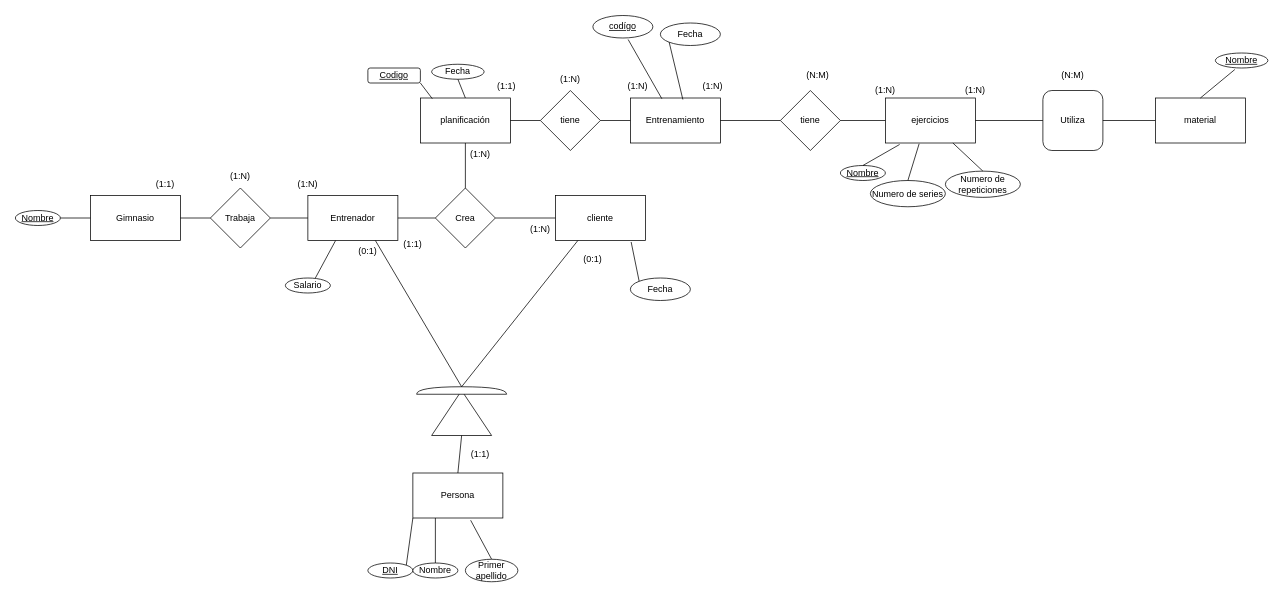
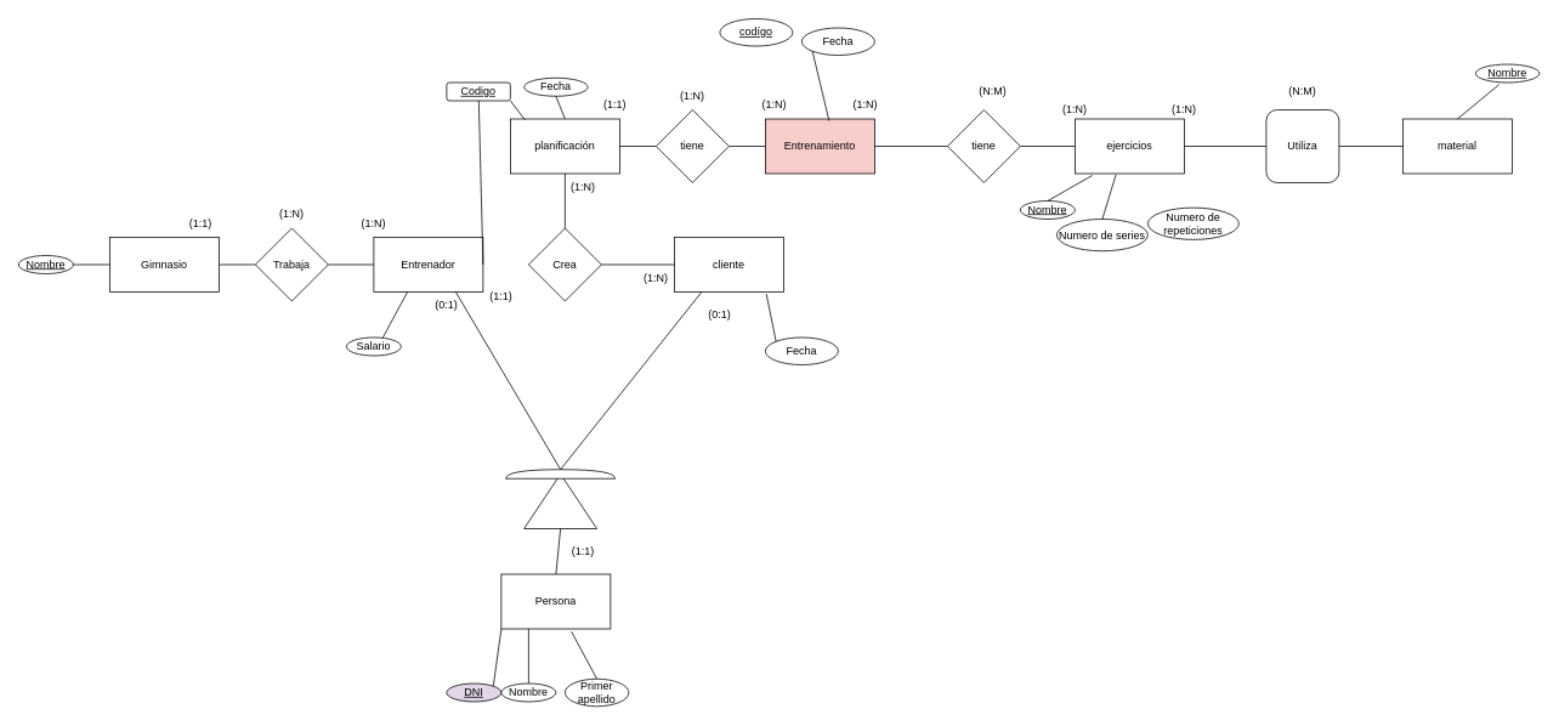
  <mxCell id="0" />
  <mxCell id="1" parent="0" />
  <mxCell id="2" value="Gimnasio" style="rounded=0;whiteSpace=wrap;html=1;" vertex="1" parent="1"><mxGeometry x="120" y="260" width="120" height="60" as="geometry" /></mxCell>
  <mxCell id="3" value="Trabaja" style="rhombus;whiteSpace=wrap;html=1;" vertex="1" parent="1"><mxGeometry x="280" y="250" width="80" height="80" as="geometry" /></mxCell>
  <mxCell id="4" value="Entrenador" style="rounded=0;whiteSpace=wrap;html=1;" vertex="1" parent="1"><mxGeometry x="410" y="260" width="120" height="60" as="geometry" /></mxCell>
  <mxCell id="5" value="" style="endArrow=none;html=1;rounded=0;edgeStyle=orthogonalEdgeStyle;entryX=0;entryY=0.5;entryDx=0;entryDy=0;exitX=1;exitY=0.5;exitDx=0;exitDy=0;" edge="1" parent="1" source="2" target="3"><mxGeometry width="50" height="50" relative="1" as="geometry"><mxPoint x="140" y="360" as="sourcePoint" /><mxPoint x="190" y="310" as="targetPoint" /></mxGeometry></mxCell>
  <mxCell id="6" value="" style="endArrow=none;html=1;rounded=0;edgeStyle=orthogonalEdgeStyle;entryX=0;entryY=0.5;entryDx=0;entryDy=0;exitX=1;exitY=0.5;exitDx=0;exitDy=0;" edge="1" parent="1" source="3" target="4"><mxGeometry width="50" height="50" relative="1" as="geometry"><mxPoint x="350" y="350" as="sourcePoint" /><mxPoint x="400" y="300" as="targetPoint" /></mxGeometry></mxCell>
  <mxCell id="7" value="(1:N)" style="text;html=1;strokeColor=none;fillColor=none;align=center;verticalAlign=middle;whiteSpace=wrap;rounded=0;" vertex="1" parent="1"><mxGeometry x="380" y="230" width="60" height="30" as="geometry" /></mxCell>
  <mxCell id="8" value="(1:1)" style="text;html=1;strokeColor=none;fillColor=none;align=center;verticalAlign=middle;whiteSpace=wrap;rounded=0;" vertex="1" parent="1"><mxGeometry x="190" y="230" width="60" height="30" as="geometry" /></mxCell>
  <mxCell id="9" value="(1:N)" style="text;html=1;strokeColor=none;fillColor=none;align=center;verticalAlign=middle;whiteSpace=wrap;rounded=0;" vertex="1" parent="1"><mxGeometry x="290" y="220" width="60" height="30" as="geometry" /></mxCell>
- <mxCell id="10" value="&lt;u&gt;DNI&lt;/u&gt;" style="ellipse;whiteSpace=wrap;html=1;" vertex="1" parent="1"><mxGeometry x="490" y="750" width="60" height="20" as="geometry" /></mxCell>
+ <mxCell id="10" value="&lt;u&gt;DNI&lt;/u&gt;" style="ellipse;whiteSpace=wrap;html=1;fillColor=#e1d5e7;" vertex="1" parent="1"><mxGeometry x="490" y="750" width="60" height="20" as="geometry" /></mxCell>
  <mxCell id="11" value="Nombre" style="ellipse;whiteSpace=wrap;html=1;" vertex="1" parent="1"><mxGeometry x="550" y="750" width="60" height="20" as="geometry" /></mxCell>
  <mxCell id="12" value="Primer apellido" style="ellipse;whiteSpace=wrap;html=1;" vertex="1" parent="1"><mxGeometry x="620" y="745" width="70" height="30" as="geometry" /></mxCell>
  <mxCell id="13" value="Salario" style="ellipse;whiteSpace=wrap;html=1;" vertex="1" parent="1"><mxGeometry x="380" y="370" width="60" height="20" as="geometry" /></mxCell>
  <mxCell id="14" value="&lt;u&gt;Nombre&lt;/u&gt;" style="ellipse;whiteSpace=wrap;html=1;" vertex="1" parent="1"><mxGeometry x="20" y="280" width="60" height="20" as="geometry" /></mxCell>
  <mxCell id="15" value="planificación" style="rounded=0;whiteSpace=wrap;html=1;" vertex="1" parent="1"><mxGeometry x="560" y="130" width="120" height="60" as="geometry" /></mxCell>
  <mxCell id="16" value="cliente" style="rounded=0;whiteSpace=wrap;html=1;" vertex="1" parent="1"><mxGeometry x="740" y="260" width="120" height="60" as="geometry" /></mxCell>
  <mxCell id="17" value="Crea" style="rhombus;whiteSpace=wrap;html=1;" vertex="1" parent="1"><mxGeometry x="580" y="250" width="80" height="80" as="geometry" /></mxCell>
- <mxCell id="18" value="Entrenamiento" style="rounded=0;whiteSpace=wrap;html=1;" vertex="1" parent="1"><mxGeometry x="840" y="130" width="120" height="60" as="geometry" /></mxCell>
+ <mxCell id="18" value="Entrenamiento" style="rounded=0;whiteSpace=wrap;html=1;fillColor=#f8cecc;" vertex="1" parent="1"><mxGeometry x="840" y="130" width="120" height="60" as="geometry" /></mxCell>
  <mxCell id="19" value="tiene" style="rhombus;whiteSpace=wrap;html=1;" vertex="1" parent="1"><mxGeometry x="720" y="120" width="80" height="80" as="geometry" /></mxCell>
  <mxCell id="20" value="ejercicios" style="rounded=0;whiteSpace=wrap;html=1;" vertex="1" parent="1"><mxGeometry x="1180" y="130" width="120" height="60" as="geometry" /></mxCell>
  <mxCell id="21" value="tiene" style="rhombus;whiteSpace=wrap;html=1;" vertex="1" parent="1"><mxGeometry x="1040" y="120" width="80" height="80" as="geometry" /></mxCell>
  <mxCell id="22" value="material" style="rounded=0;whiteSpace=wrap;html=1;" vertex="1" parent="1"><mxGeometry x="1540" y="130" width="120" height="60" as="geometry" /></mxCell>
  <mxCell id="23" value="Utiliza" style="whiteSpace=wrap;html=1;rounded=1;" vertex="1" parent="1"><mxGeometry x="1390" y="120" width="80" height="80" as="geometry" /></mxCell>
  <mxCell id="24" value="" style="endArrow=none;html=1;rounded=0;entryX=0;entryY=0.5;entryDx=0;entryDy=0;exitX=1;exitY=0.5;exitDx=0;exitDy=0;" edge="1" parent="1" source="14" target="2"><mxGeometry width="50" height="50" relative="1" as="geometry"><mxPoint x="50" y="200" as="sourcePoint" /><mxPoint x="100" y="150" as="targetPoint" /></mxGeometry></mxCell>
  <mxCell id="25" value="" style="endArrow=none;html=1;rounded=0;entryX=0.5;entryY=1;entryDx=0;entryDy=0;exitX=0.5;exitY=0;exitDx=0;exitDy=0;" edge="1" parent="1" source="17" target="15"><mxGeometry width="50" height="50" relative="1" as="geometry"><mxPoint x="400" y="170" as="sourcePoint" /><mxPoint x="450" y="120" as="targetPoint" /></mxGeometry></mxCell>
- <mxCell id="26" value="" style="endArrow=none;html=1;rounded=0;entryX=0;entryY=0.5;entryDx=0;entryDy=0;exitX=1;exitY=0.5;exitDx=0;exitDy=0;" edge="1" parent="1" source="4" target="17"><mxGeometry width="50" height="50" relative="1" as="geometry"><mxPoint x="420" y="150" as="sourcePoint" /><mxPoint x="470" y="100" as="targetPoint" /></mxGeometry></mxCell>
+ <mxCell id="26" value="" style="endArrow=none;html=1;rounded=0;exitX=1;exitY=0.5;exitDx=0;exitDy=0;" edge="1" parent="1" source="4" target="51"><mxGeometry width="50" height="50" relative="1" as="geometry"><mxPoint x="420" y="150" as="sourcePoint" /><mxPoint x="470" y="100" as="targetPoint" /></mxGeometry></mxCell>
  <mxCell id="27" value="" style="endArrow=none;html=1;rounded=0;entryX=0;entryY=0.5;entryDx=0;entryDy=0;exitX=1;exitY=0.5;exitDx=0;exitDy=0;" edge="1" parent="1" source="17" target="16"><mxGeometry width="50" height="50" relative="1" as="geometry"><mxPoint x="600" y="400" as="sourcePoint" /><mxPoint x="650" y="350" as="targetPoint" /></mxGeometry></mxCell>
  <mxCell id="28" value="" style="endArrow=none;html=1;rounded=0;entryX=0;entryY=0.5;entryDx=0;entryDy=0;exitX=1;exitY=0.5;exitDx=0;exitDy=0;" edge="1" parent="1" source="19" target="18"><mxGeometry width="50" height="50" relative="1" as="geometry"><mxPoint x="790" y="220" as="sourcePoint" /><mxPoint x="860" y="350" as="targetPoint" /></mxGeometry></mxCell>
  <mxCell id="29" value="" style="endArrow=none;html=1;rounded=0;entryX=0;entryY=0.5;entryDx=0;entryDy=0;exitX=1;exitY=0.5;exitDx=0;exitDy=0;" edge="1" parent="1" source="15" target="19"><mxGeometry width="50" height="50" relative="1" as="geometry"><mxPoint x="530" y="100" as="sourcePoint" /><mxPoint x="580" y="50" as="targetPoint" /></mxGeometry></mxCell>
  <mxCell id="30" value="" style="endArrow=none;html=1;rounded=0;entryX=0;entryY=0.5;entryDx=0;entryDy=0;exitX=1;exitY=0.5;exitDx=0;exitDy=0;" edge="1" parent="1" source="21" target="20"><mxGeometry width="50" height="50" relative="1" as="geometry"><mxPoint x="1090" y="330" as="sourcePoint" /><mxPoint x="1140" y="280" as="targetPoint" /></mxGeometry></mxCell>
  <mxCell id="31" value="" style="endArrow=none;html=1;rounded=0;entryX=0;entryY=0.5;entryDx=0;entryDy=0;exitX=1;exitY=0.5;exitDx=0;exitDy=0;" edge="1" parent="1" source="18" target="21"><mxGeometry width="50" height="50" relative="1" as="geometry"><mxPoint x="780" y="90" as="sourcePoint" /><mxPoint x="830" y="40" as="targetPoint" /></mxGeometry></mxCell>
  <mxCell id="32" value="" style="endArrow=none;html=1;rounded=0;entryX=0;entryY=0.5;entryDx=0;entryDy=0;exitX=1;exitY=0.5;exitDx=0;exitDy=0;" edge="1" parent="1" source="20" target="23"><mxGeometry width="50" height="50" relative="1" as="geometry"><mxPoint x="1300" y="290" as="sourcePoint" /><mxPoint x="1350" y="240" as="targetPoint" /></mxGeometry></mxCell>
  <mxCell id="33" value="" style="endArrow=none;html=1;rounded=0;entryX=1;entryY=0.5;entryDx=0;entryDy=0;exitX=0;exitY=0.5;exitDx=0;exitDy=0;" edge="1" parent="1" source="22" target="23"><mxGeometry width="50" height="50" relative="1" as="geometry"><mxPoint x="1420" y="270" as="sourcePoint" /><mxPoint x="1470" y="220" as="targetPoint" /></mxGeometry></mxCell>
  <mxCell id="34" value="" style="endArrow=none;html=1;rounded=0;entryX=0;entryY=1;entryDx=0;entryDy=0;exitX=1;exitY=0;exitDx=0;exitDy=0;" edge="1" parent="1" source="10" target="40"><mxGeometry width="50" height="50" relative="1" as="geometry"><mxPoint x="440" y="460" as="sourcePoint" /><mxPoint x="490" y="410" as="targetPoint" /></mxGeometry></mxCell>
  <mxCell id="35" value="" style="endArrow=none;html=1;rounded=0;entryX=0.25;entryY=1;entryDx=0;entryDy=0;exitX=0.5;exitY=0;exitDx=0;exitDy=0;" edge="1" parent="1" source="11" target="40"><mxGeometry width="50" height="50" relative="1" as="geometry"><mxPoint x="570" y="760" as="sourcePoint" /><mxPoint x="430" y="340" as="targetPoint" /></mxGeometry></mxCell>
  <mxCell id="36" value="" style="endArrow=none;html=1;rounded=0;entryX=0.642;entryY=1.05;entryDx=0;entryDy=0;exitX=0.5;exitY=0;exitDx=0;exitDy=0;entryPerimeter=0;" edge="1" parent="1" source="12" target="40"><mxGeometry width="50" height="50" relative="1" as="geometry"><mxPoint x="440" y="400" as="sourcePoint" /><mxPoint x="490" y="350" as="targetPoint" /></mxGeometry></mxCell>
  <mxCell id="37" value="" style="endArrow=none;html=1;rounded=0;entryX=0.308;entryY=1;entryDx=0;entryDy=0;entryPerimeter=0;" edge="1" parent="1" target="4"><mxGeometry width="50" height="50" relative="1" as="geometry"><mxPoint x="420" y="370" as="sourcePoint" /><mxPoint x="190" y="440" as="targetPoint" /></mxGeometry></mxCell>
  <mxCell id="38" value="(1:N)" style="text;html=1;strokeColor=none;fillColor=none;align=center;verticalAlign=middle;whiteSpace=wrap;rounded=0;" vertex="1" parent="1"><mxGeometry x="690" y="290" width="60" height="30" as="geometry" /></mxCell>
  <mxCell id="39" value="Fecha" style="ellipse;whiteSpace=wrap;html=1;direction=west;" vertex="1" parent="1"><mxGeometry x="840" y="370" width="80" height="30" as="geometry" /></mxCell>
  <mxCell id="40" value="Persona" style="rounded=0;whiteSpace=wrap;html=1;" vertex="1" parent="1"><mxGeometry x="550" y="630" width="120" height="60" as="geometry" /></mxCell>
  <mxCell id="41" value="" style="triangle;whiteSpace=wrap;html=1;rotation=-90;" vertex="1" parent="1"><mxGeometry x="585" y="510" width="60" height="80" as="geometry" /></mxCell>
  <mxCell id="42" value="" style="shape=or;whiteSpace=wrap;html=1;rotation=-90;" vertex="1" parent="1"><mxGeometry x="610" y="460" width="10" height="120" as="geometry" /></mxCell>
  <mxCell id="43" value="" style="endArrow=none;html=1;rounded=0;entryX=0;entryY=0.5;entryDx=0;entryDy=0;exitX=0.5;exitY=0;exitDx=0;exitDy=0;" edge="1" parent="1" source="40" target="41"><mxGeometry width="50" height="50" relative="1" as="geometry"><mxPoint x="500" y="650" as="sourcePoint" /><mxPoint x="550" y="600" as="targetPoint" /></mxGeometry></mxCell>
  <mxCell id="44" value="(1:1)" style="text;html=1;strokeColor=none;fillColor=none;align=center;verticalAlign=middle;whiteSpace=wrap;rounded=0;" vertex="1" parent="1"><mxGeometry x="610" y="590" width="60" height="30" as="geometry" /></mxCell>
  <mxCell id="45" value="(0:1)" style="text;html=1;strokeColor=none;fillColor=none;align=center;verticalAlign=middle;whiteSpace=wrap;rounded=0;" vertex="1" parent="1"><mxGeometry x="460" y="320" width="60" height="30" as="geometry" /></mxCell>
  <mxCell id="46" value="(0:1)" style="text;html=1;strokeColor=none;fillColor=none;align=center;verticalAlign=middle;whiteSpace=wrap;rounded=0;" vertex="1" parent="1"><mxGeometry x="760" y="330" width="60" height="30" as="geometry" /></mxCell>
  <mxCell id="47" value="" style="endArrow=none;html=1;rounded=0;entryX=0.75;entryY=1;entryDx=0;entryDy=0;exitX=1;exitY=0.5;exitDx=0;exitDy=0;exitPerimeter=0;" edge="1" parent="1" source="42" target="4"><mxGeometry width="50" height="50" relative="1" as="geometry"><mxPoint x="560" y="430" as="sourcePoint" /><mxPoint x="610" y="380" as="targetPoint" /></mxGeometry></mxCell>
  <mxCell id="48" value="" style="endArrow=none;html=1;rounded=0;entryX=0.25;entryY=1;entryDx=0;entryDy=0;exitX=1;exitY=0.5;exitDx=0;exitDy=0;exitPerimeter=0;" edge="1" parent="1" source="42" target="16"><mxGeometry width="50" height="50" relative="1" as="geometry"><mxPoint x="620" y="430" as="sourcePoint" /><mxPoint x="670" y="380" as="targetPoint" /></mxGeometry></mxCell>
  <mxCell id="49" value="" style="endArrow=none;html=1;rounded=0;entryX=0.842;entryY=1.033;entryDx=0;entryDy=0;entryPerimeter=0;exitX=1;exitY=1;exitDx=0;exitDy=0;" edge="1" parent="1" source="39" target="16"><mxGeometry width="50" height="50" relative="1" as="geometry"><mxPoint x="910" y="430" as="sourcePoint" /><mxPoint x="960" y="380" as="targetPoint" /></mxGeometry></mxCell>
  <mxCell id="50" value="(1:1)" style="text;html=1;strokeColor=none;fillColor=none;align=center;verticalAlign=middle;whiteSpace=wrap;rounded=0;" vertex="1" parent="1"><mxGeometry x="520" y="310" width="60" height="30" as="geometry" /></mxCell>
  <mxCell id="51" value="&lt;u&gt;Codigo&lt;/u&gt;" style="whiteSpace=wrap;html=1;rounded=1;" vertex="1" parent="1"><mxGeometry x="490" y="90" width="70" height="20" as="geometry" /></mxCell>
  <mxCell id="52" value="Fecha" style="ellipse;whiteSpace=wrap;html=1;" vertex="1" parent="1"><mxGeometry x="575" y="85" width="70" height="20" as="geometry" /></mxCell>
  <mxCell id="53" value="(1:N)" style="text;html=1;strokeColor=none;fillColor=none;align=center;verticalAlign=middle;whiteSpace=wrap;rounded=0;" vertex="1" parent="1"><mxGeometry x="610" width="60" height="30" as="geometry" y="190" /></mxCell>
  <mxCell id="54" value="(1:N)" style="text;html=1;strokeColor=none;fillColor=none;align=center;verticalAlign=middle;whiteSpace=wrap;rounded=0;" vertex="1" parent="1"><mxGeometry x="820" y="100" width="60" height="30" as="geometry" /></mxCell>
  <mxCell id="55" value="(1:1)" style="text;html=1;strokeColor=none;fillColor=none;align=center;verticalAlign=middle;whiteSpace=wrap;rounded=0;" vertex="1" parent="1"><mxGeometry x="645" y="100" width="60" height="30" as="geometry" /></mxCell>
  <mxCell id="56" value="&lt;u&gt;codígo&lt;/u&gt;" style="ellipse;whiteSpace=wrap;html=1;" vertex="1" parent="1"><mxGeometry x="790" y="20" width="80" height="30" as="geometry" /></mxCell>
  <mxCell id="57" value="Fecha" style="ellipse;whiteSpace=wrap;html=1;" vertex="1" parent="1"><mxGeometry x="880" y="30" width="80" height="30" as="geometry" /></mxCell>
  <mxCell id="58" value="" style="endArrow=none;html=1;rounded=0;entryX=1;entryY=1;entryDx=0;entryDy=0;exitX=0.133;exitY=0.017;exitDx=0;exitDy=0;exitPerimeter=0;" edge="1" parent="1" source="15" target="51"><mxGeometry width="50" height="50" relative="1" as="geometry"><mxPoint x="490" y="90" as="sourcePoint" /><mxPoint x="540" y="40" as="targetPoint" /></mxGeometry></mxCell>
  <mxCell id="59" value="" style="endArrow=none;html=1;rounded=0;entryX=0.5;entryY=1;entryDx=0;entryDy=0;exitX=0.5;exitY=0;exitDx=0;exitDy=0;" edge="1" parent="1" source="15" target="52"><mxGeometry width="50" height="50" relative="1" as="geometry"><mxPoint x="630" y="60" as="sourcePoint" /><mxPoint x="680" y="10" as="targetPoint" /></mxGeometry></mxCell>
- <mxCell id="60" value="" style="endArrow=none;html=1;rounded=0;entryX=0.588;entryY=1.067;entryDx=0;entryDy=0;exitX=0.35;exitY=0.017;exitDx=0;exitDy=0;exitPerimeter=0;entryPerimeter=0;" edge="1" parent="1" source="18" target="56"><mxGeometry width="50" height="50" relative="1" as="geometry"><mxPoint x="960" y="50" as="sourcePoint" /><mxPoint x="1010" y="0" as="targetPoint" /></mxGeometry></mxCell>
  <mxCell id="61" value="" style="endArrow=none;html=1;rounded=0;entryX=0;entryY=1;entryDx=0;entryDy=0;exitX=0.583;exitY=0.033;exitDx=0;exitDy=0;exitPerimeter=0;" edge="1" parent="1" source="18" target="57"><mxGeometry width="50" height="50" relative="1" as="geometry"><mxPoint x="930" y="30" as="sourcePoint" /><mxPoint x="980" y="-20" as="targetPoint" /></mxGeometry></mxCell>
  <mxCell id="62" value="(1:N)" style="text;html=1;strokeColor=none;fillColor=none;align=center;verticalAlign=middle;whiteSpace=wrap;rounded=0;" vertex="1" parent="1"><mxGeometry x="730" y="90" width="60" height="30" as="geometry" /></mxCell>
  <mxCell id="63" value="(1:N)" style="text;html=1;strokeColor=none;fillColor=none;align=center;verticalAlign=middle;whiteSpace=wrap;rounded=0;" vertex="1" parent="1"><mxGeometry x="1150" y="105" width="60" height="30" as="geometry" /></mxCell>
  <mxCell id="64" value="(1:N)" style="text;html=1;strokeColor=none;fillColor=none;align=center;verticalAlign=middle;whiteSpace=wrap;rounded=0;" vertex="1" parent="1"><mxGeometry x="920" y="100" width="60" height="30" as="geometry" /></mxCell>
  <mxCell id="65" value="&lt;u&gt;Nombre&lt;/u&gt;" style="ellipse;whiteSpace=wrap;html=1;" vertex="1" parent="1"><mxGeometry x="1120" y="220" width="60" height="20" as="geometry" /></mxCell>
  <mxCell id="66" value="Numero de series" style="ellipse;whiteSpace=wrap;html=1;" vertex="1" parent="1"><mxGeometry x="1160" y="240" width="100" height="35" as="geometry" /></mxCell>
  <mxCell id="67" value="Numero de repeticiones" style="ellipse;whiteSpace=wrap;html=1;" vertex="1" parent="1"><mxGeometry x="1260" y="227.5" width="100" height="35" as="geometry" /></mxCell>
  <mxCell id="68" value="" style="endArrow=none;html=1;rounded=0;entryX=0.158;entryY=1.033;entryDx=0;entryDy=0;entryPerimeter=0;exitX=0.5;exitY=0;exitDx=0;exitDy=0;" edge="1" parent="1" source="65" target="20"><mxGeometry width="50" height="50" relative="1" as="geometry"><mxPoint x="1050" y="280" as="sourcePoint" /><mxPoint x="1100" y="230" as="targetPoint" /></mxGeometry></mxCell>
  <mxCell id="69" value="" style="endArrow=none;html=1;rounded=0;entryX=0.375;entryY=1.017;entryDx=0;entryDy=0;entryPerimeter=0;exitX=0.5;exitY=0;exitDx=0;exitDy=0;" edge="1" parent="1" source="66" target="20"><mxGeometry width="50" height="50" relative="1" as="geometry"><mxPoint x="980" y="360" as="sourcePoint" /><mxPoint x="1030" y="310" as="targetPoint" /></mxGeometry></mxCell>
- <mxCell id="70" value="" style="endArrow=none;html=1;rounded=0;entryX=0.75;entryY=1;entryDx=0;entryDy=0;exitX=0.5;exitY=0;exitDx=0;exitDy=0;" edge="1" parent="1" source="67" target="20"><mxGeometry width="50" height="50" relative="1" as="geometry"><mxPoint x="1170" y="420" as="sourcePoint" /><mxPoint x="1220" y="370" as="targetPoint" /></mxGeometry></mxCell>
  <mxCell id="71" value="(N:M)" style="text;html=1;strokeColor=none;fillColor=none;align=center;verticalAlign=middle;whiteSpace=wrap;rounded=0;" vertex="1" parent="1"><mxGeometry x="1060" y="85" width="60" height="30" as="geometry" /></mxCell>
  <mxCell id="72" value="&lt;u&gt;Nombre&lt;/u&gt;" style="ellipse;whiteSpace=wrap;html=1;" vertex="1" parent="1"><mxGeometry x="1620" y="70" width="70" height="20" as="geometry" /></mxCell>
  <mxCell id="73" value="" style="endArrow=none;html=1;rounded=0;entryX=0.371;entryY=1.1;entryDx=0;entryDy=0;entryPerimeter=0;exitX=0.5;exitY=0;exitDx=0;exitDy=0;" edge="1" parent="1" source="22" target="72"><mxGeometry width="50" height="50" relative="1" as="geometry"><mxPoint x="1540" y="0" as="sourcePoint" /><mxPoint x="1590" y="-50" as="targetPoint" /></mxGeometry></mxCell>
  <mxCell id="74" value="(1:N)" style="text;html=1;strokeColor=none;fillColor=none;align=center;verticalAlign=middle;whiteSpace=wrap;rounded=0;" vertex="1" parent="1"><mxGeometry x="1270" y="105" width="60" height="30" as="geometry" /></mxCell>
  <mxCell id="75" value="(N:M)" style="text;html=1;strokeColor=none;fillColor=none;align=center;verticalAlign=middle;whiteSpace=wrap;rounded=0;" vertex="1" parent="1"><mxGeometry x="1400" y="85" width="60" height="30" as="geometry" /></mxCell>
